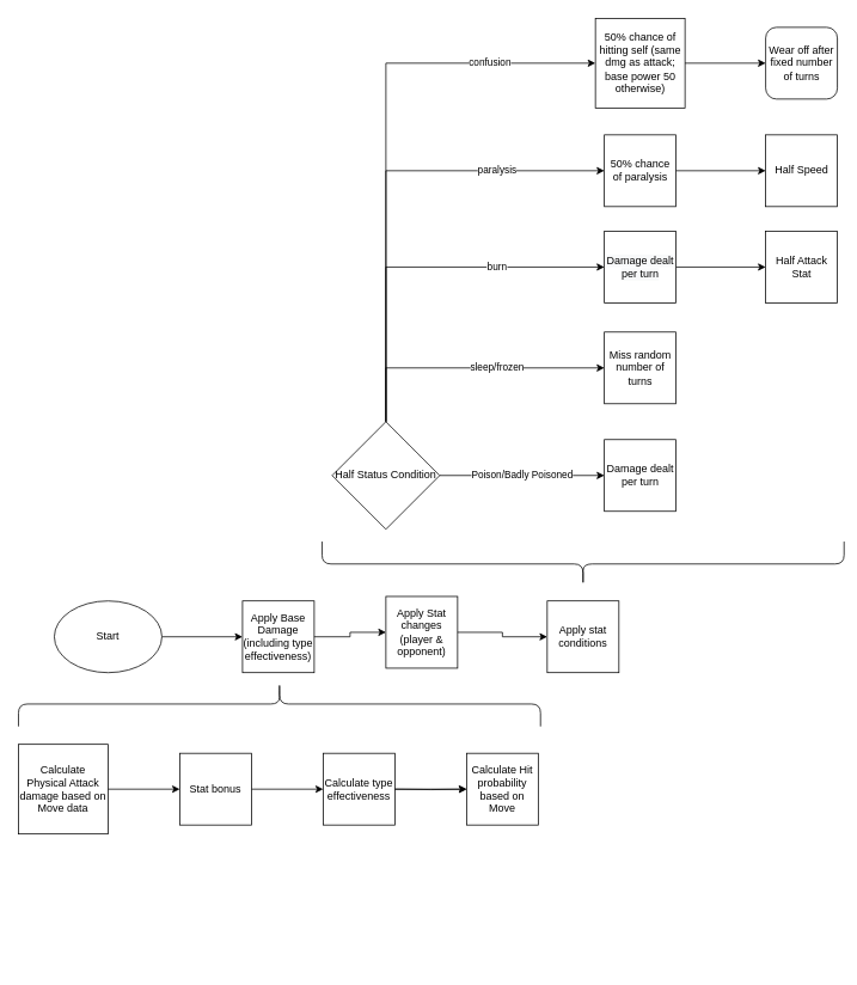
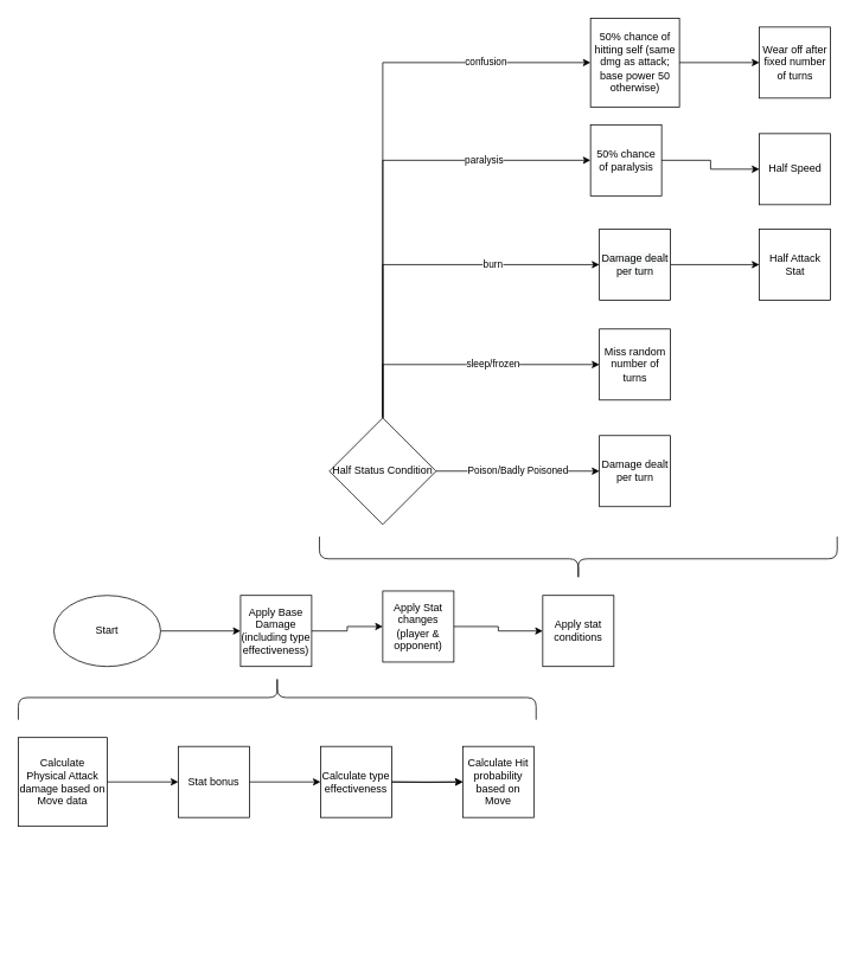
  <mxCell id="0" />
  <mxCell id="1" parent="0" />
  <mxCell id="2" style="edgeStyle=orthogonalEdgeStyle;rounded=0;orthogonalLoop=1;jettySize=auto;html=1;" edge="1" parent="1" source="3" target="4"><mxGeometry relative="1" as="geometry"><mxPoint x="270" y="710" as="targetPoint" /></mxGeometry></mxCell>
  <mxCell id="3" value="Start" style="ellipse;whiteSpace=wrap;html=1;" vertex="1" parent="1"><mxGeometry x="60" y="670" width="120" height="80" as="geometry" /></mxCell>
  <mxCell id="4" value="Apply Base Damage&lt;br&gt;(including type effectiveness)" style="whiteSpace=wrap;html=1;aspect=fixed;" vertex="1" parent="1"><mxGeometry x="270" y="670" width="80" height="80" as="geometry" /></mxCell>
  <mxCell id="5" style="edgeStyle=orthogonalEdgeStyle;rounded=0;orthogonalLoop=1;jettySize=auto;html=1;" edge="1" parent="1" source="4" target="6"><mxGeometry relative="1" as="geometry"><mxPoint x="440" y="710" as="targetPoint" /><mxPoint x="350" y="710" as="sourcePoint" /></mxGeometry></mxCell>
  <mxCell id="6" value="Apply Stat changes (player &amp;amp; opponent)" style="whiteSpace=wrap;html=1;aspect=fixed;" vertex="1" parent="1"><mxGeometry x="430" y="665" width="80" height="80" as="geometry" /></mxCell>
  <mxCell id="7" style="edgeStyle=orthogonalEdgeStyle;rounded=0;orthogonalLoop=1;jettySize=auto;html=1;" edge="1" parent="1" source="6" target="8"><mxGeometry relative="1" as="geometry"><mxPoint x="610" y="710" as="targetPoint" /><mxPoint x="520" y="710" as="sourcePoint" /></mxGeometry></mxCell>
  <mxCell id="8" value="Apply stat conditions" style="whiteSpace=wrap;html=1;aspect=fixed;" vertex="1" parent="1"><mxGeometry x="610" y="670" width="80" height="80" as="geometry" /></mxCell>
  <mxCell id="9" style="edgeStyle=orthogonalEdgeStyle;rounded=0;orthogonalLoop=1;jettySize=auto;html=1;" edge="1" parent="1" source="17" target="12"><mxGeometry relative="1" as="geometry"><mxPoint x="280" y="880" as="sourcePoint" /><mxPoint x="370" y="880" as="targetPoint" /></mxGeometry></mxCell>
  <mxCell id="10" value="Calculate Physical Attack damage based on Move data" style="whiteSpace=wrap;html=1;aspect=fixed;" vertex="1" parent="1"><mxGeometry x="20" y="830" width="100" height="100" as="geometry" /></mxCell>
  <mxCell id="11" value="" style="edgeStyle=orthogonalEdgeStyle;rounded=0;orthogonalLoop=1;jettySize=auto;html=1;" edge="1" parent="1" source="12" target="14"><mxGeometry relative="1" as="geometry" /></mxCell>
  <mxCell id="12" value="Calculate type effectiveness" style="whiteSpace=wrap;html=1;aspect=fixed;" vertex="1" parent="1"><mxGeometry x="360" y="840" width="80" height="80" as="geometry" /></mxCell>
  <mxCell id="13" style="edgeStyle=orthogonalEdgeStyle;rounded=0;orthogonalLoop=1;jettySize=auto;html=1;exitX=1;exitY=0.5;exitDx=0;exitDy=0;entryX=0;entryY=0.5;entryDx=0;entryDy=0;" edge="1" parent="1" target="14"><mxGeometry relative="1" as="geometry"><mxPoint x="440" y="880" as="sourcePoint" /></mxGeometry></mxCell>
  <mxCell id="14" value="Calculate Hit probability based on Move" style="whiteSpace=wrap;html=1;aspect=fixed;" vertex="1" parent="1"><mxGeometry x="520" y="840" width="80" height="80" as="geometry" /></mxCell>
  <mxCell id="15" value="" style="shape=curlyBracket;whiteSpace=wrap;html=1;rounded=1;rotation=90;" vertex="1" parent="1"><mxGeometry x="286.25" y="493.75" width="50" height="582.5" as="geometry" /></mxCell>
  <mxCell id="16" style="edgeStyle=orthogonalEdgeStyle;rounded=0;orthogonalLoop=1;jettySize=auto;html=1;" edge="1" parent="1" target="17" source="10"><mxGeometry relative="1" as="geometry"><mxPoint x="120" y="880" as="sourcePoint" /></mxGeometry></mxCell>
  <mxCell id="17" value="Stat bonus" style="whiteSpace=wrap;html=1;aspect=fixed;" vertex="1" parent="1"><mxGeometry x="200" y="840" width="80" height="80" as="geometry" /></mxCell>
  <mxCell id="18" value="" style="shape=curlyBracket;whiteSpace=wrap;html=1;rounded=1;rotation=-90;" vertex="1" parent="1"><mxGeometry x="625" y="337.5" width="50" height="582.5" as="geometry" /></mxCell>
  <mxCell id="19" value="Miss random number of turns" style="whiteSpace=wrap;html=1;aspect=fixed;" vertex="1" parent="1"><mxGeometry x="673.75" y="370" width="80" height="80" as="geometry" /></mxCell>
  <mxCell id="20" style="edgeStyle=orthogonalEdgeStyle;rounded=0;orthogonalLoop=1;jettySize=auto;html=1;" edge="1" parent="1" source="21" target="27"><mxGeometry relative="1" as="geometry"><mxPoint x="750" y="298" as="sourcePoint" /></mxGeometry></mxCell>
  <mxCell id="21" value="&#10;&#10;&lt;span style=&quot;color: rgb(0, 0, 0); font-family: helvetica; font-size: 12px; font-style: normal; font-weight: 400; letter-spacing: normal; text-align: center; text-indent: 0px; text-transform: none; word-spacing: 0px; background-color: rgb(248, 249, 250); display: inline; float: none;&quot;&gt;Damage dealt per turn&lt;/span&gt;&#10;&#10;" style="whiteSpace=wrap;html=1;aspect=fixed;" vertex="1" parent="1"><mxGeometry x="673.75" y="257.5" width="80" height="80" as="geometry" /></mxCell>
  <mxCell id="22" value="Poison/Badly Poisoned" style="edgeStyle=orthogonalEdgeStyle;rounded=0;orthogonalLoop=1;jettySize=auto;html=1;" edge="1" parent="1" target="23" source="25"><mxGeometry relative="1" as="geometry"><mxPoint x="493.75" y="530" as="sourcePoint" /></mxGeometry></mxCell>
  <mxCell id="23" value="&lt;span&gt;Damage dealt per turn&lt;/span&gt;" style="whiteSpace=wrap;html=1;aspect=fixed;" vertex="1" parent="1"><mxGeometry x="673.75" y="490" width="80" height="80" as="geometry" /></mxCell>
  <mxCell id="24" value="sleep/frozen" style="edgeStyle=orthogonalEdgeStyle;rounded=0;orthogonalLoop=1;jettySize=auto;html=1;exitX=0.5;exitY=0;exitDx=0;exitDy=0;entryX=0;entryY=0.5;entryDx=0;entryDy=0;" edge="1" parent="1" source="25" target="19"><mxGeometry x="0.21" relative="1" as="geometry"><mxPoint as="offset" /></mxGeometry></mxCell>
  <mxCell id="25" value="Half Status Condition" style="rhombus;whiteSpace=wrap;html=1;" vertex="1" parent="1"><mxGeometry x="370" y="470" width="120" height="120" as="geometry" /></mxCell>
  <mxCell id="26" value="burn" style="edgeStyle=orthogonalEdgeStyle;rounded=0;orthogonalLoop=1;jettySize=auto;html=1;exitX=0.5;exitY=0;exitDx=0;exitDy=0;entryX=0;entryY=0.5;entryDx=0;entryDy=0;" edge="1" parent="1" source="25" target="21"><mxGeometry x="0.423" relative="1" as="geometry"><mxPoint x="440" y="480" as="sourcePoint" /><mxPoint x="580" y="420" as="targetPoint" /><mxPoint as="offset" /></mxGeometry></mxCell>
  <mxCell id="27" value="Half Attack Stat" style="whiteSpace=wrap;html=1;aspect=fixed;" vertex="1" parent="1"><mxGeometry x="853.75" y="257.5" width="80" height="80" as="geometry" /></mxCell>
- <mxCell id="28" value="&lt;span&gt;50% chance of paralysis&lt;/span&gt;" style="whiteSpace=wrap;html=1;aspect=fixed;" vertex="1" parent="1"><mxGeometry x="673.75" width="80" height="80" as="geometry" y="150" /></mxCell>
+ <mxCell id="28" value="&lt;span&gt;50% chance of paralysis&lt;/span&gt;" style="whiteSpace=wrap;html=1;aspect=fixed;" vertex="1" parent="1"><mxGeometry x="663.75" y="140" width="80" height="80" as="geometry" /></mxCell>
  <mxCell id="29" value="paralysis" style="edgeStyle=orthogonalEdgeStyle;rounded=0;orthogonalLoop=1;jettySize=auto;html=1;exitX=0.5;exitY=0;exitDx=0;exitDy=0;entryX=0;entryY=0.5;entryDx=0;entryDy=0;" edge="1" parent="1" target="28" source="25"><mxGeometry x="0.542" relative="1" as="geometry"><mxPoint x="430" y="250" as="sourcePoint" /><mxPoint as="offset" /></mxGeometry></mxCell>
  <mxCell id="30" style="edgeStyle=orthogonalEdgeStyle;rounded=0;orthogonalLoop=1;jettySize=auto;html=1;" edge="1" parent="1" target="31" source="28"><mxGeometry relative="1" as="geometry"><mxPoint x="753.75" y="190" as="sourcePoint" /></mxGeometry></mxCell>
  <mxCell id="31" value="Half Speed" style="whiteSpace=wrap;html=1;aspect=fixed;" vertex="1" parent="1"><mxGeometry x="853.75" width="80" height="80" as="geometry" y="150" /></mxCell>
  <mxCell id="32" value="&lt;span&gt;50% chance of hitting self (same dmg as attack; base power 50 otherwise)&lt;/span&gt;" style="whiteSpace=wrap;html=1;aspect=fixed;" vertex="1" parent="1"><mxGeometry x="663.75" y="20" width="100" height="100" as="geometry" /></mxCell>
  <mxCell id="33" value="confusion" style="edgeStyle=orthogonalEdgeStyle;rounded=0;orthogonalLoop=1;jettySize=auto;html=1;exitX=0.5;exitY=0;exitDx=0;exitDy=0;entryX=0;entryY=0.5;entryDx=0;entryDy=0;" edge="1" parent="1" target="32" source="25"><mxGeometry x="0.627" relative="1" as="geometry"><mxPoint x="430" y="130" as="sourcePoint" /><mxPoint as="offset" /></mxGeometry></mxCell>
  <mxCell id="34" style="edgeStyle=orthogonalEdgeStyle;rounded=0;orthogonalLoop=1;jettySize=auto;html=1;" edge="1" parent="1" target="35" source="32"><mxGeometry relative="1" as="geometry"><mxPoint x="753.75" y="70" as="sourcePoint" /></mxGeometry></mxCell>
- <mxCell id="35" value="Wear off after fixed number of turns" style="whiteSpace=wrap;html=1;aspect=fixed;rounded=1;" vertex="1" parent="1"><mxGeometry x="853.75" y="30" width="80" height="80" as="geometry" /></mxCell>
+ <mxCell id="35" value="Wear off after fixed number of turns" style="whiteSpace=wrap;html=1;aspect=fixed;" vertex="1" parent="1"><mxGeometry x="853.75" y="30" width="80" height="80" as="geometry" /></mxCell>
